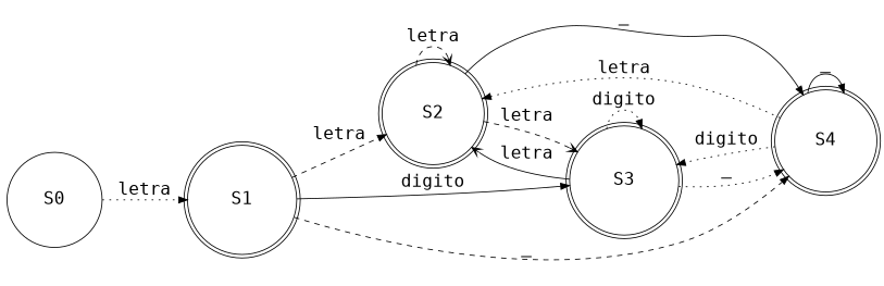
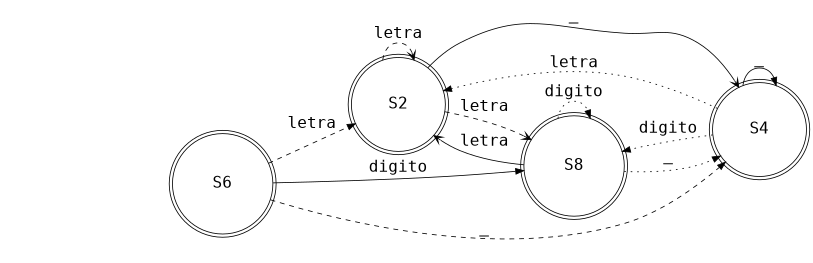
  digraph {
    fontname="DejaVu Sans Mono"
    rankdir=LR
    splines=true
    node [fontname="DejaVu Sans Mono" fontsize=20 shape=circle peripheries=2]
    edge [arrowhead=normal fontname="DejaVu Sans Mono" fontsize=20 style=dotted]
-   n1 [height=0.5 label=S0 width=1.5 peripheries=""]
-   n2 [height=0.5 label=S1 width=1.5]
+   n2 [height=0.5 label=S6 width=1.5]
    n3 [height=0.5 label=S2 width=1.5]
-   n4 [height=0.5 label=S3 width=1.5]
+   n4 [height=0.5 label=S8 width=1.5]
    n5 [height=0.5 label=S4 width=1.5]
-   n1 -> n2 [label=letra]
    n2 -> n3 [label=letra style=dashed]
    n2 -> n4 [label=digito style=solid]
    n2 -> n5 [label=_ style=dashed]
    n3 -> n3 [arrowhead=vee label=letra style=dashed]
    n3 -> n4 [arrowhead=vee label=letra style=dashed]
-   n3 -> n5 [label=_ style=solid]
+   n3 -> n5 [arrowhead=vee label=_ style=solid]
    n4 -> n3 [arrowhead=vee label=letra style=solid]
    n4 -> n4 [label=digito]
    n4 -> n5 [label=_]
    n5 -> n3 [label=letra]
    n5 -> n4 [label=digito]
    n5 -> n5 [label=_ style=solid]
  }
